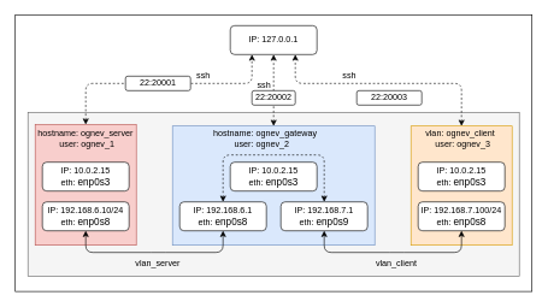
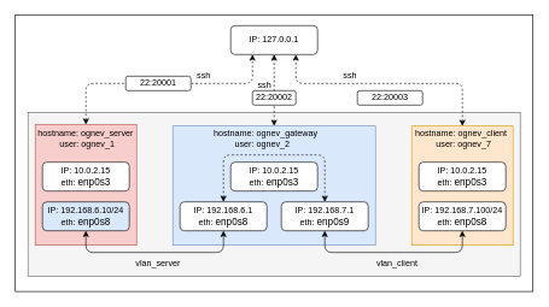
  <mxCell id="0" />
  <mxCell id="1" parent="0" />
  <mxCell id="2" value="" style="rounded=0;whiteSpace=wrap;html=1;" parent="1" vertex="1"><mxGeometry x="20.5" y="20" width="715" height="383" as="geometry" /></mxCell>
  <mxCell id="3" value="" style="rounded=0;whiteSpace=wrap;html=1;fillColor=#f5f5f5;strokeColor=#666666;fontColor=#333333;" parent="1" vertex="1"><mxGeometry x="38" y="155" width="680" height="227" as="geometry" /></mxCell>
  <mxCell id="4" value="" style="rounded=0;whiteSpace=wrap;html=1;fillColor=#ffe6cc;strokeColor=#d79b00;" parent="1" vertex="1"><mxGeometry x="568" y="174" width="140" height="165" as="geometry" /></mxCell>
  <mxCell id="5" value="" style="rounded=0;whiteSpace=wrap;html=1;fillColor=#f8cecc;strokeColor=#b85450;" parent="1" vertex="1"><mxGeometry x="48" y="172" width="140" height="167" as="geometry" /></mxCell>
  <mxCell id="6" value="" style="rounded=0;whiteSpace=wrap;html=1;fillColor=#dae8fc;strokeColor=#6c8ebf;" parent="1" vertex="1"><mxGeometry x="238" y="174" width="280" height="165" as="geometry" /></mxCell>
- <mxCell id="7" value="IP: 192.168.6.10/24&lt;br&gt;eth:&amp;nbsp;&lt;span style=&quot;font-family: , , &amp;#34;sf mono&amp;#34; , &amp;#34;menlo&amp;#34; , &amp;#34;consolas&amp;#34; , &amp;#34;liberation mono&amp;#34; , monospace ; font-size: 13.6px&quot;&gt;enp0s8&lt;/span&gt;" style="rounded=1;whiteSpace=wrap;html=1;" parent="1" vertex="1"><mxGeometry x="58" y="279" width="120" height="40" as="geometry" /></mxCell>
+ <mxCell id="7" value="IP: 192.168.6.10/24&lt;br&gt;eth:&amp;nbsp;&lt;span style=&quot;font-family: , , &amp;#34;sf mono&amp;#34; , &amp;#34;menlo&amp;#34; , &amp;#34;consolas&amp;#34; , &amp;#34;liberation mono&amp;#34; , monospace ; font-size: 13.6px&quot;&gt;enp0s8&lt;/span&gt;" style="rounded=1;whiteSpace=wrap;html=1;fillColor=#dae8fc;" parent="1" vertex="1"><mxGeometry x="58" y="279" width="120" height="40" as="geometry" /></mxCell>
  <mxCell id="8" value="IP: 192.168.6.1&lt;br&gt;eth:&amp;nbsp;&lt;span style=&quot;font-size: 13.6px&quot;&gt;enp0s8&lt;/span&gt;" style="rounded=1;whiteSpace=wrap;html=1;" parent="1" vertex="1"><mxGeometry x="248" y="279" width="120" height="40" as="geometry" /></mxCell>
  <mxCell id="9" value="IP: 192.168.7.1&lt;br&gt;eth:&amp;nbsp;&lt;span style=&quot;font-size: 13.6px&quot;&gt;enp0s9&lt;br&gt;&lt;/span&gt;" style="rounded=1;whiteSpace=wrap;html=1;" parent="1" vertex="1"><mxGeometry x="388" y="279" width="120" height="40" as="geometry" /></mxCell>
  <mxCell id="10" value="IP: 192.168.7.100/24&lt;br&gt;eth:&amp;nbsp;&lt;span style=&quot;font-size: 13.6px&quot;&gt;enp0s8&lt;br&gt;&lt;/span&gt;" style="rounded=1;whiteSpace=wrap;html=1;" parent="1" vertex="1"><mxGeometry x="578" y="279" width="120" height="40" as="geometry" /></mxCell>
  <mxCell id="11" value="hostname: ognev_server" style="text;html=1;strokeColor=none;fillColor=none;align=center;verticalAlign=middle;whiteSpace=wrap;rounded=0;" parent="1" vertex="1"><mxGeometry x="50" y="170" width="136" height="30" as="geometry" /></mxCell>
  <mxCell id="12" value="" style="endArrow=classic;startArrow=classic;html=1;entryX=0.5;entryY=1;entryDx=0;entryDy=0;exitX=0.5;exitY=1;exitDx=0;exitDy=0;" parent="1" source="7" target="8" edge="1"><mxGeometry width="50" height="50" relative="1" as="geometry"><mxPoint x="238" y="379" as="sourcePoint" /><mxPoint x="288" y="329" as="targetPoint" /><Array as="points"><mxPoint x="118" y="349" /><mxPoint x="218" y="349" /><mxPoint x="308" y="349" /></Array></mxGeometry></mxCell>
  <mxCell id="13" value="" style="endArrow=classic;startArrow=classic;html=1;" parent="1" source="9" edge="1"><mxGeometry width="50" height="50" relative="1" as="geometry"><mxPoint x="448" y="309" as="sourcePoint" /><mxPoint x="638" y="319" as="targetPoint" /><Array as="points"><mxPoint x="448" y="349" /><mxPoint x="548" y="349" /><mxPoint x="638" y="349" /></Array></mxGeometry></mxCell>
  <mxCell id="14" value="vlan_server" style="text;html=1;strokeColor=none;fillColor=none;align=center;verticalAlign=middle;whiteSpace=wrap;rounded=0;" parent="1" vertex="1"><mxGeometry x="178" y="349" width="80" height="30" as="geometry" /></mxCell>
  <mxCell id="15" value="vlan_client" style="text;html=1;strokeColor=none;fillColor=none;align=center;verticalAlign=middle;whiteSpace=wrap;rounded=0;" parent="1" vertex="1"><mxGeometry x="508" y="349" width="80" height="30" as="geometry" /></mxCell>
  <mxCell id="16" value="IP: 127.0.0.1" style="rounded=1;whiteSpace=wrap;html=1;" parent="1" vertex="1"><mxGeometry x="318" y="35" width="120" height="40" as="geometry" /></mxCell>
  <mxCell id="17" value="" style="endArrow=classic;startArrow=classic;html=1;exitX=0.5;exitY=0;exitDx=0;exitDy=0;entryX=0.25;entryY=1;entryDx=0;entryDy=0;dashed=1;" parent="1" source="5" target="16" edge="1"><mxGeometry width="50" height="50" relative="1" as="geometry"><mxPoint x="128" y="155" as="sourcePoint" /><mxPoint x="178" y="105" as="targetPoint" /><Array as="points"><mxPoint x="118" y="115" /><mxPoint x="348" y="115" /></Array></mxGeometry></mxCell>
  <mxCell id="18" value="" style="endArrow=classic;startArrow=classic;html=1;entryX=0.75;entryY=1;entryDx=0;entryDy=0;dashed=1;" parent="1" source="4" target="16" edge="1"><mxGeometry width="50" height="50" relative="1" as="geometry"><mxPoint x="638" y="174" as="sourcePoint" /><mxPoint x="398" y="195" as="targetPoint" /><Array as="points"><mxPoint x="638" y="115" /><mxPoint x="408" y="115" /></Array></mxGeometry></mxCell>
  <mxCell id="19" value="" style="endArrow=classic;html=1;dashed=1;entryX=0.5;entryY=1;entryDx=0;entryDy=0;startArrow=classic;startFill=1;" parent="1" source="6" target="16" edge="1"><mxGeometry width="50" height="50" relative="1" as="geometry"><mxPoint x="398" y="135" as="sourcePoint" /><mxPoint x="378" y="95" as="targetPoint" /></mxGeometry></mxCell>
  <mxCell id="20" value="22:20001" style="rounded=1;whiteSpace=wrap;html=1;" parent="1" vertex="1"><mxGeometry x="173" y="105" width="90" height="20" as="geometry" /></mxCell>
  <mxCell id="21" value="IP: 10.0.2.15&lt;br&gt;eth:&amp;nbsp;&lt;span style=&quot;font-family: , , &amp;#34;sf mono&amp;#34; , &amp;#34;menlo&amp;#34; , &amp;#34;consolas&amp;#34; , &amp;#34;liberation mono&amp;#34; , monospace ; font-size: 13.6px&quot;&gt;enp0s3&lt;/span&gt;" style="rounded=1;whiteSpace=wrap;html=1;" parent="1" vertex="1"><mxGeometry x="58" y="224" width="120" height="40" as="geometry" /></mxCell>
  <mxCell id="22" value="IP: 10.0.2.15&lt;br&gt;eth:&amp;nbsp;&lt;span style=&quot;font-family: , , &amp;#34;sf mono&amp;#34; , &amp;#34;menlo&amp;#34; , &amp;#34;consolas&amp;#34; , &amp;#34;liberation mono&amp;#34; , monospace ; font-size: 13.6px&quot;&gt;enp0s3&lt;/span&gt;" style="rounded=1;whiteSpace=wrap;html=1;" parent="1" vertex="1"><mxGeometry x="318" y="224" width="120" height="40" as="geometry" /></mxCell>
  <mxCell id="23" value="IP: 10.0.2.15&lt;br&gt;eth:&amp;nbsp;&lt;span style=&quot;font-family: , , &amp;#34;sf mono&amp;#34; , &amp;#34;menlo&amp;#34; , &amp;#34;consolas&amp;#34; , &amp;#34;liberation mono&amp;#34; , monospace ; font-size: 13.6px&quot;&gt;enp0s3&lt;/span&gt;" style="rounded=1;whiteSpace=wrap;html=1;" parent="1" vertex="1"><mxGeometry x="578" y="224" width="120" height="40" as="geometry" /></mxCell>
  <mxCell id="24" value="22:20002" style="rounded=1;whiteSpace=wrap;html=1;" parent="1" vertex="1"><mxGeometry x="348" y="125" width="60" height="20" as="geometry" /></mxCell>
  <mxCell id="25" value="22:20003" style="rounded=1;whiteSpace=wrap;html=1;" parent="1" vertex="1"><mxGeometry x="493" y="125" width="90" height="20" as="geometry" /></mxCell>
  <mxCell id="26" value="user: ognev_1" style="text;html=1;strokeColor=none;fillColor=none;align=center;verticalAlign=middle;whiteSpace=wrap;rounded=0;" parent="1" vertex="1"><mxGeometry x="79" y="184.5" width="82" height="30" as="geometry" /></mxCell>
  <mxCell id="27" value="hostname: ognev_gateway" style="text;html=1;strokeColor=none;fillColor=none;align=center;verticalAlign=middle;whiteSpace=wrap;rounded=0;" parent="1" vertex="1"><mxGeometry x="292" y="170" width="149" height="30" as="geometry" /></mxCell>
  <mxCell id="28" value="user: ognev_2" style="text;html=1;strokeColor=none;fillColor=none;align=center;verticalAlign=middle;whiteSpace=wrap;rounded=0;" parent="1" vertex="1"><mxGeometry x="321" y="184.5" width="82" height="30" as="geometry" /></mxCell>
- <mxCell id="29" value="vlan: ognev_client" style="text;html=1;strokeColor=none;fillColor=none;align=center;verticalAlign=middle;whiteSpace=wrap;rounded=0;" parent="1" vertex="1"><mxGeometry x="570" y="170" width="133" height="30" as="geometry" /></mxCell>
- <mxCell id="30" value="user: ognev_3" style="text;html=1;strokeColor=none;fillColor=none;align=center;verticalAlign=middle;whiteSpace=wrap;rounded=0;" parent="1" vertex="1"><mxGeometry x="599" y="184.5" width="82" height="30" as="geometry" /></mxCell>
+ <mxCell id="29" value="hostname: ognev_client" style="text;html=1;strokeColor=none;fillColor=none;align=center;verticalAlign=middle;whiteSpace=wrap;rounded=0;" parent="1" vertex="1"><mxGeometry x="570" y="170" width="133" height="30" as="geometry" /></mxCell>
+ <mxCell id="30" value="user: ognev_7" style="text;html=1;strokeColor=none;fillColor=none;align=center;verticalAlign=middle;whiteSpace=wrap;rounded=0;" parent="1" vertex="1"><mxGeometry x="599" y="184.5" width="82" height="30" as="geometry" /></mxCell>
  <mxCell id="31" value="" style="endArrow=classic;startArrow=classic;html=1;entryX=0.5;entryY=0;entryDx=0;entryDy=0;exitX=0.5;exitY=0;exitDx=0;exitDy=0;dashed=1;" parent="1" source="8" target="9" edge="1"><mxGeometry width="50" height="50" relative="1" as="geometry"><mxPoint x="343" y="246" as="sourcePoint" /><mxPoint x="393" y="196" as="targetPoint" /><Array as="points"><mxPoint x="308" y="214" /><mxPoint x="382" y="214" /><mxPoint x="448" y="214" /></Array></mxGeometry></mxCell>
  <mxCell id="32" value="ssh" style="text;html=1;strokeColor=none;fillColor=none;align=center;verticalAlign=middle;whiteSpace=wrap;rounded=0;" parent="1" vertex="1"><mxGeometry x="261" y="94" width="40" height="20" as="geometry" /></mxCell>
  <mxCell id="33" value="ssh" style="text;html=1;strokeColor=none;fillColor=none;align=center;verticalAlign=middle;whiteSpace=wrap;rounded=0;" parent="1" vertex="1"><mxGeometry x="463" y="94" width="40" height="20" as="geometry" /></mxCell>
  <mxCell id="34" value="ssh" style="text;html=1;strokeColor=none;fillColor=none;align=center;verticalAlign=middle;whiteSpace=wrap;rounded=0;" parent="1" vertex="1"><mxGeometry x="345" y="107" width="40" height="20" as="geometry" /></mxCell>
